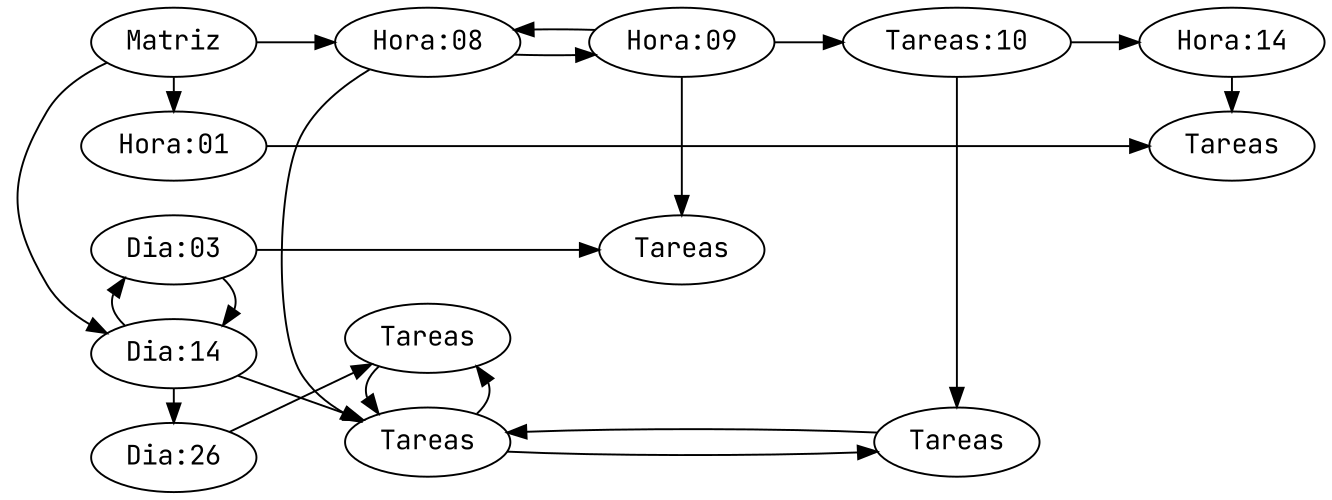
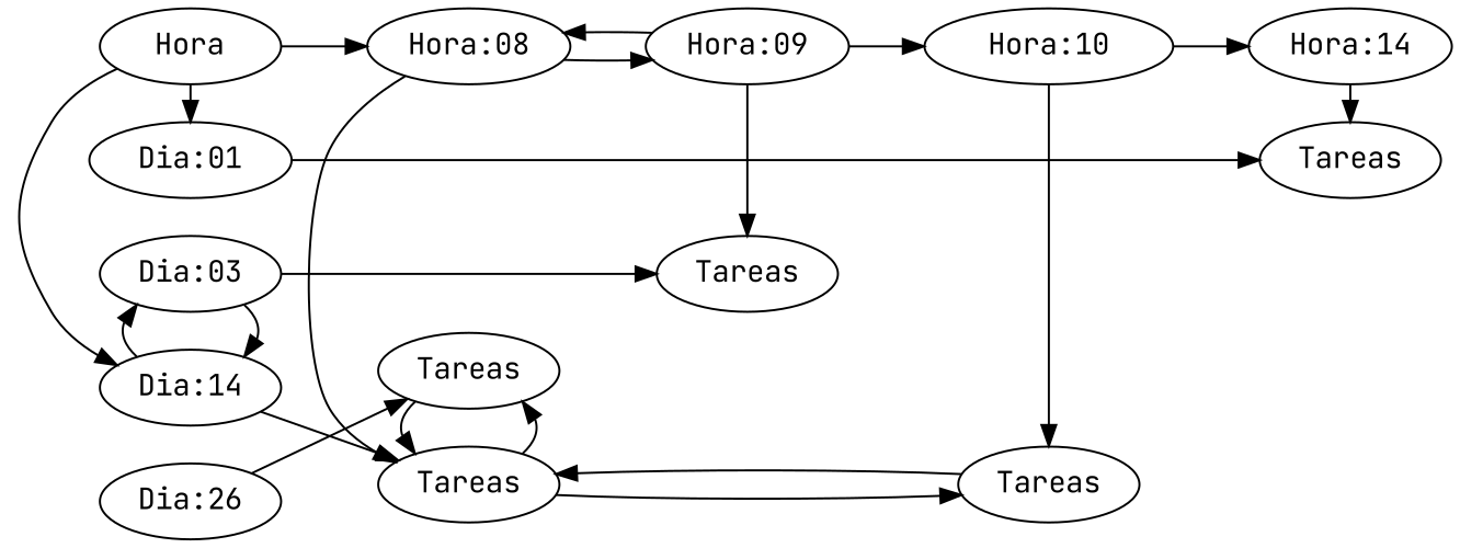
  digraph {
    fontname="JetBrains Mono"
    rankdir=LR
    node [fontname="JetBrains Mono" group=1]
    edge [fontname="JetBrains Mono"]
-   n1 [label=Matriz]
-   n2 [group=01 label="Hora:01"]
+   n1 [label=Hora]
+   n2 [group=01 label="Dia:01"]
    n3 [group=03 label="Dia:03"]
    n4 [group=14 label="Dia:14"]
    n5 [group=26 label="Dia:26"]
    n6 [label="Hora:14"]
    n7 [group=01 label=Tareas]
    n8 [label="Hora:09"]
    n9 [group=03 label=Tareas]
    n10 [label="Hora:08"]
    n11 [group=14 label=Tareas]
-   n12 [label="Tareas:10"]
+   n12 [label="Hora:10"]
    n13 [group=14 label=Tareas]
    n14 [group=26 label=Tareas]
    subgraph sub_1 {
      rank=same
      n1
      n2
      n3
      n4
      n5
    }
    subgraph sub_2 {
      rank=same
      n6
      n7
    }
    subgraph sub_3 {
      rank=same
      n6
      n7
    }
    subgraph sub_4 {
      rank=same
      n8
      n9
    }
    subgraph sub_5 {
      rank=same
      n8
      n9
    }
    subgraph sub_6 {
      rank=same
      n10
      n11
    }
    subgraph sub_7 {
      rank=same
      n12
      n13
    }
    subgraph sub_8 {
      rank=same
      n10
      n11
    }
    subgraph sub_9 {
      rank=same
      n10
      n14
    }
    subgraph sub_10 {
      rank=same
      n10
      n14
    }
    n1 -> n2
    n1 -> n4
    n1 -> n10
    n2 -> n7
    n3 -> n4
    n3 -> n9
    n4 -> n3
-   n4 -> n5
    n4 -> n11
    n5 -> n14
    n6 -> n7
    n8 -> n9
    n8 -> n10
    n8 -> n12
    n10 -> n8
    n10 -> n11
    n11 -> n13
    n11 -> n14
    n12 -> n6
    n12 -> n13
    n13 -> n11
    n14 -> n11
  }
